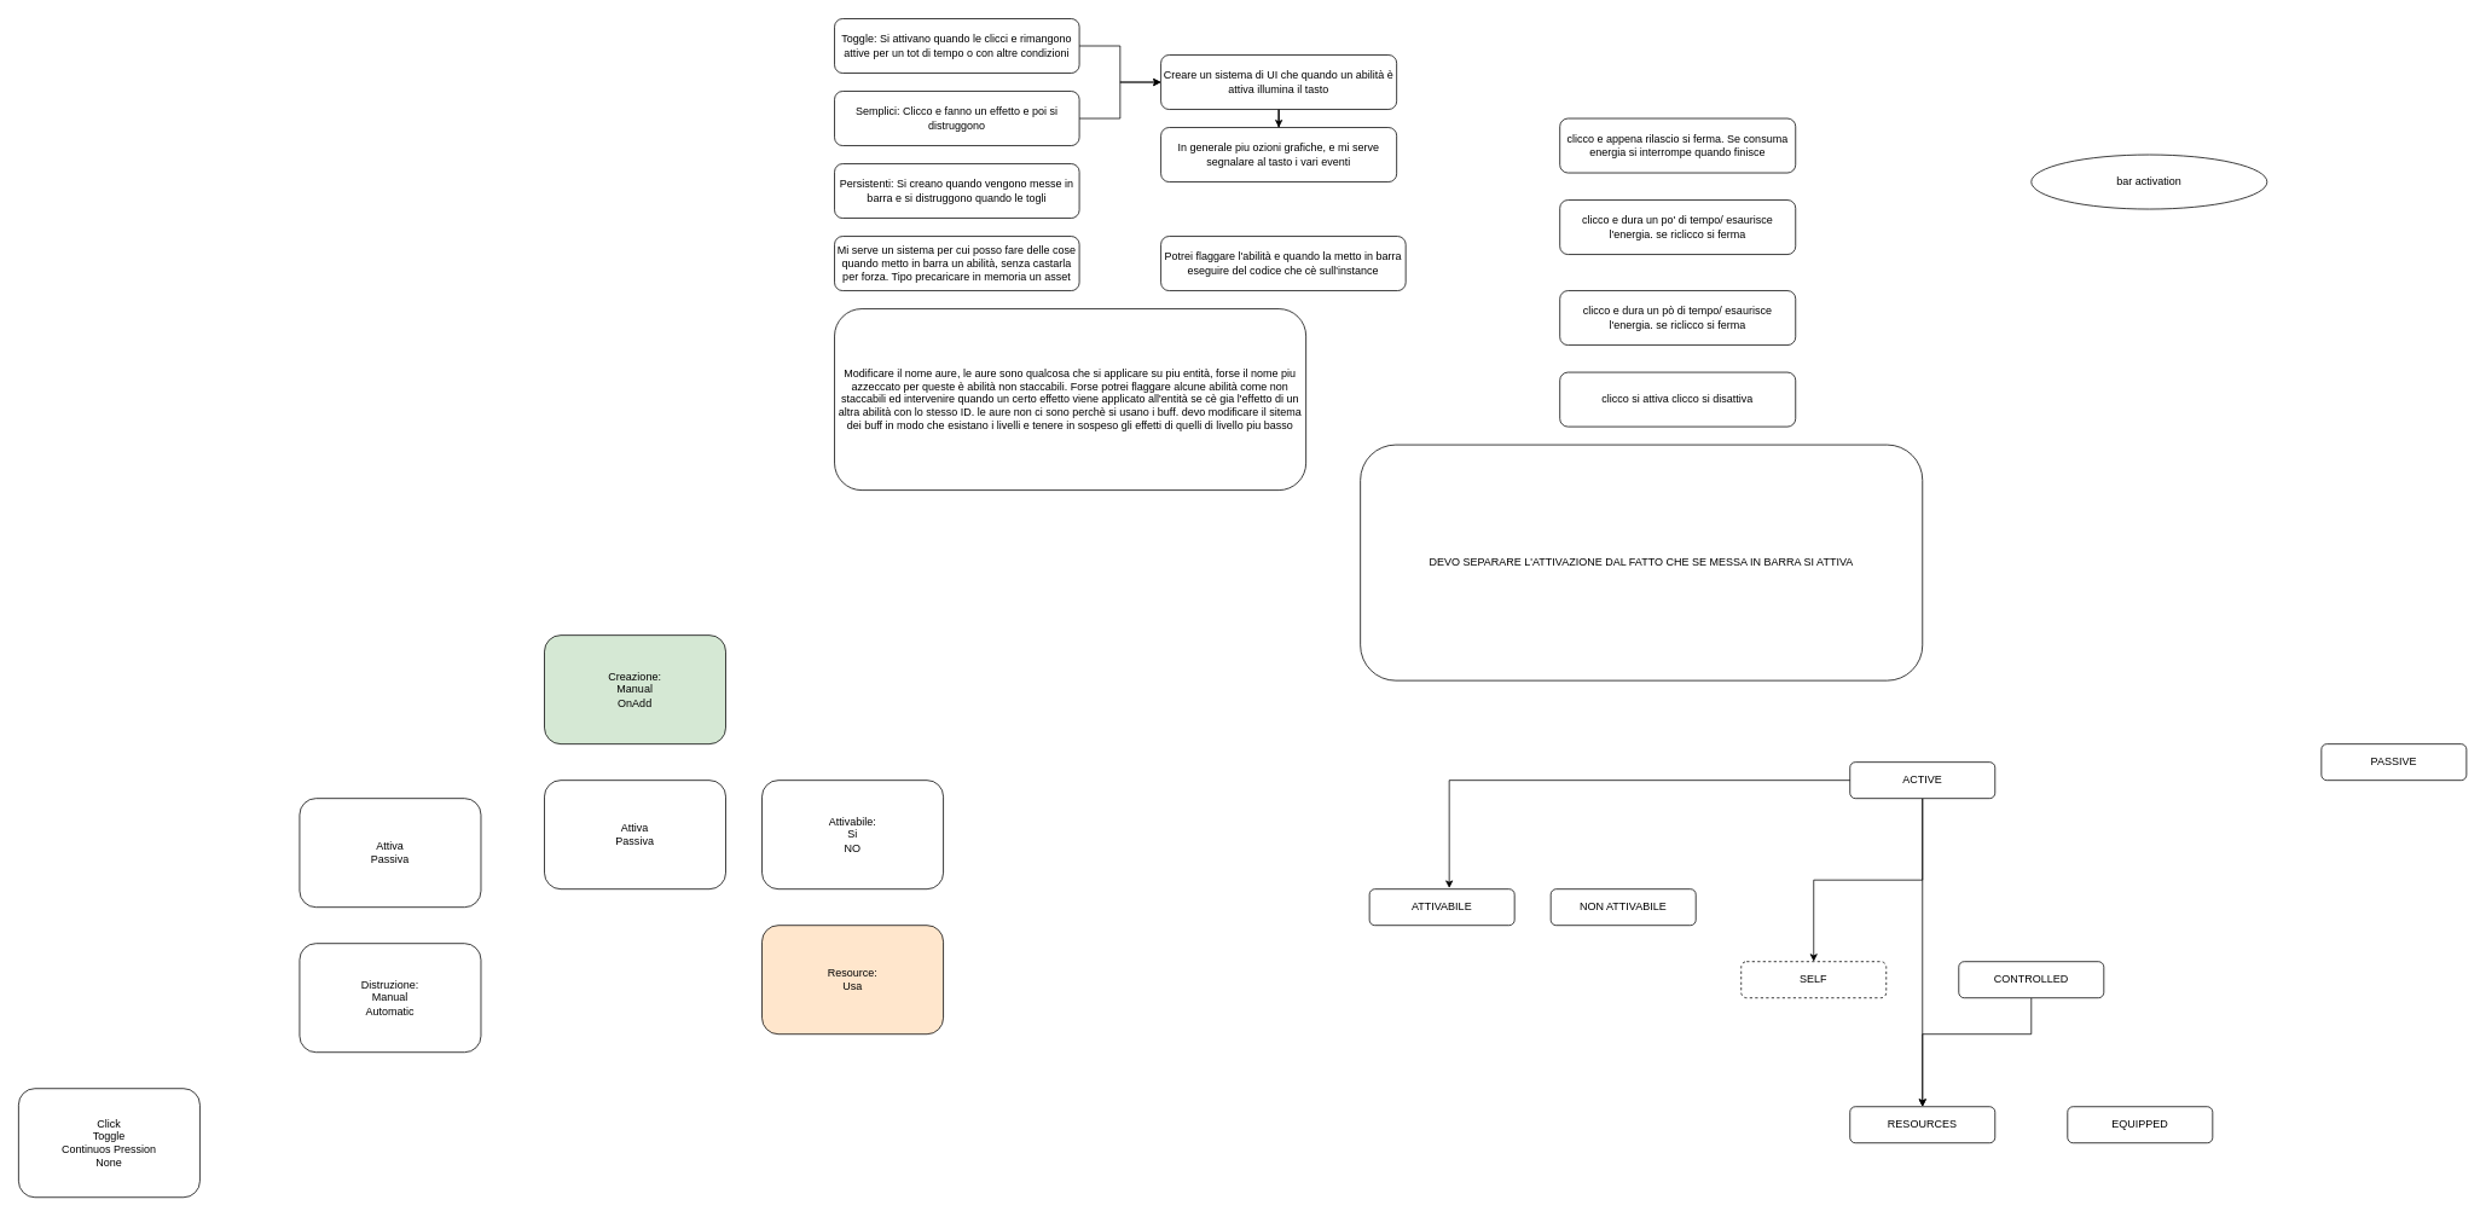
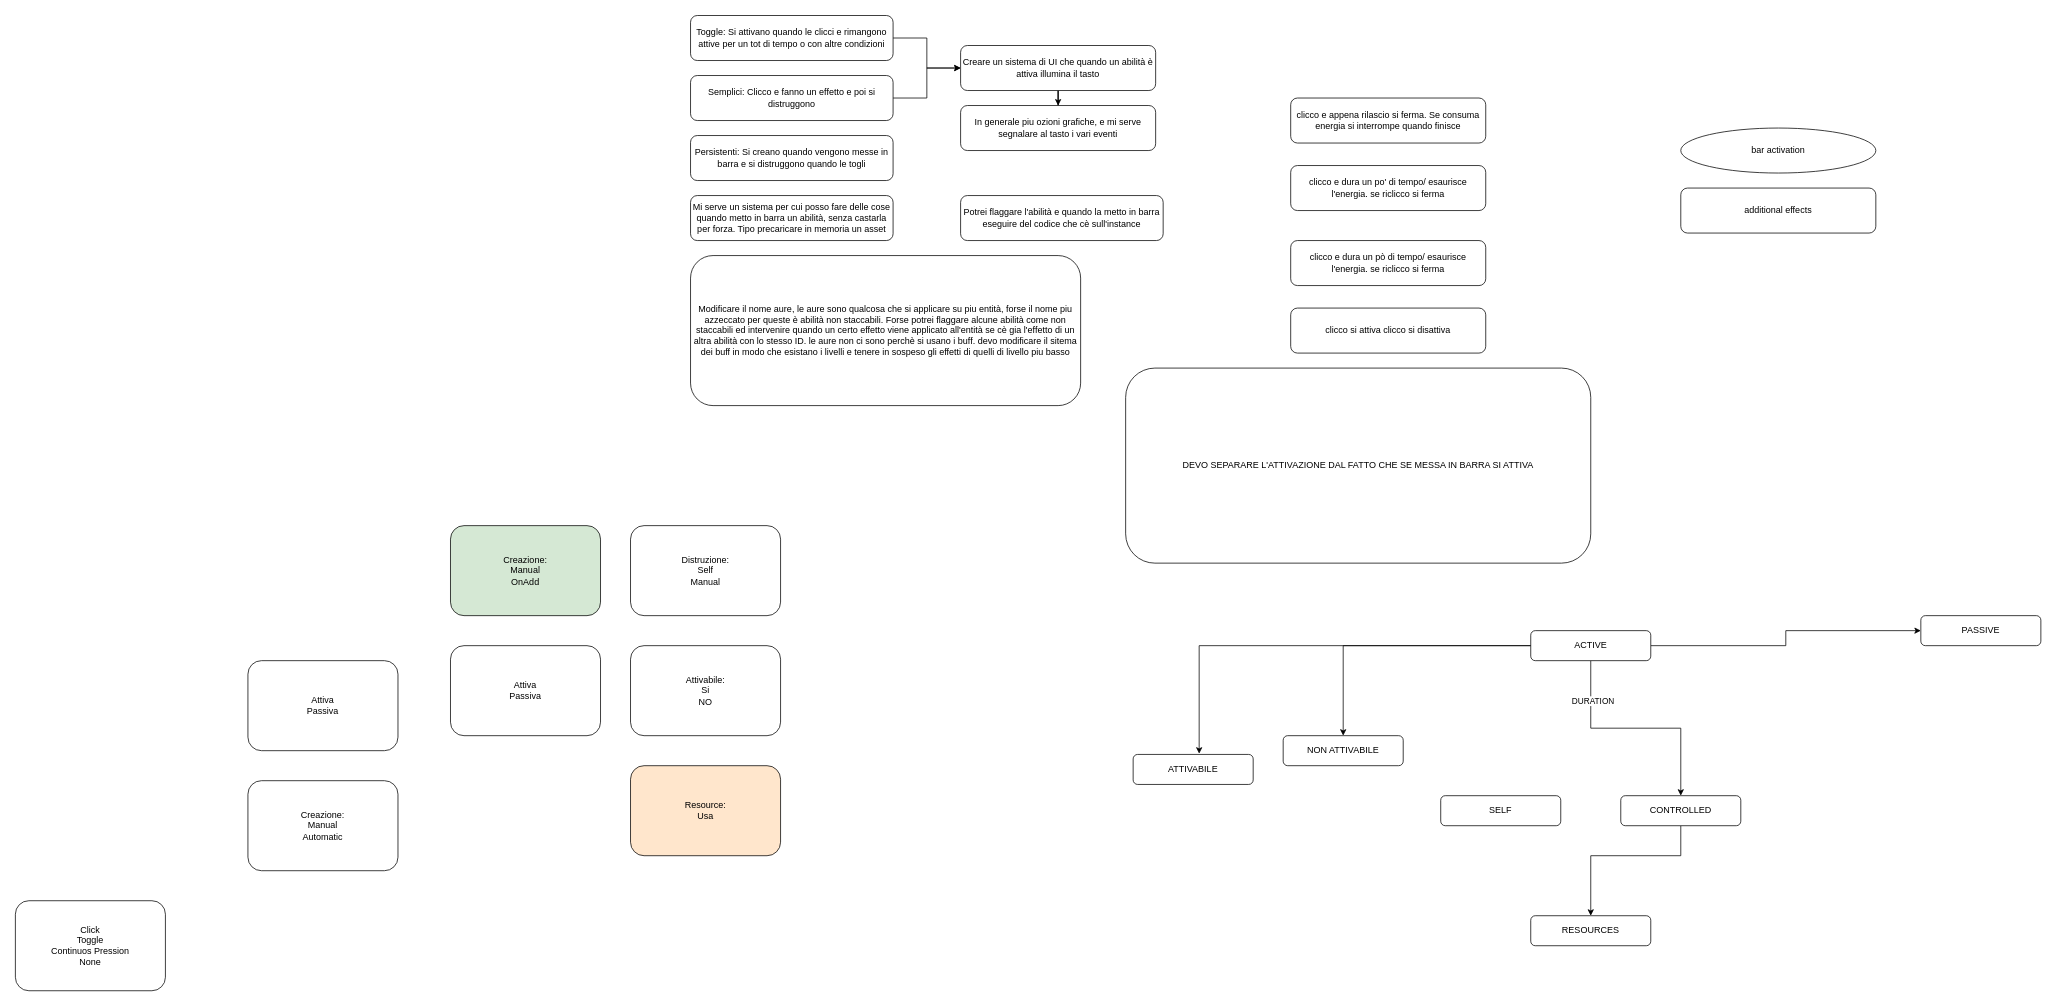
  <mxCell id="0" />
  <mxCell id="1" parent="0" />
  <mxCell id="2" style="edgeStyle=orthogonalEdgeStyle;rounded=0;orthogonalLoop=1;jettySize=auto;html=1;entryX=0;entryY=0.5;entryDx=0;entryDy=0;" parent="1" source="3" target="8" edge="1"><mxGeometry relative="1" as="geometry" /></mxCell>
  <mxCell id="3" value="Semplici: Clicco e fanno un effetto e poi si distruggono" style="rounded=1;whiteSpace=wrap;html=1;" parent="1" vertex="1"><mxGeometry x="920" y="100" width="270" height="60" as="geometry" /></mxCell>
  <mxCell id="4" value="Persistenti: Si creano quando vengono messe in barra e si distruggono quando le togli" style="rounded=1;whiteSpace=wrap;html=1;" parent="1" vertex="1"><mxGeometry x="920" y="180" width="270" height="60" as="geometry" /></mxCell>
  <mxCell id="5" style="edgeStyle=orthogonalEdgeStyle;rounded=0;orthogonalLoop=1;jettySize=auto;html=1;entryX=0;entryY=0.5;entryDx=0;entryDy=0;" parent="1" source="6" target="8" edge="1"><mxGeometry relative="1" as="geometry" /></mxCell>
  <mxCell id="6" value="Toggle: Si attivano quando le clicci e rimangono attive per un tot di tempo o con altre condizioni" style="rounded=1;whiteSpace=wrap;html=1;" parent="1" vertex="1"><mxGeometry x="920" y="20" width="270" height="60" as="geometry" /></mxCell>
  <mxCell id="7" style="edgeStyle=orthogonalEdgeStyle;rounded=0;orthogonalLoop=1;jettySize=auto;html=1;entryX=0.5;entryY=0;entryDx=0;entryDy=0;" parent="1" source="8" target="11" edge="1"><mxGeometry relative="1" as="geometry" /></mxCell>
  <mxCell id="8" value="Creare un sistema di UI che quando un abilità è attiva illumina il tasto" style="rounded=1;whiteSpace=wrap;html=1;" parent="1" vertex="1"><mxGeometry x="1280" y="60" width="260" height="60" as="geometry" /></mxCell>
  <mxCell id="9" value="Modificare il nome aure, le aure sono qualcosa che si applicare su piu entità, forse il nome piu azzeccato per queste è abilità non staccabili. Forse potrei flaggare alcune abilità come non staccabili ed intervenire quando un certo effetto viene applicato all'entità se cè gia l'effetto di un altra abilità con lo stesso ID. le aure non ci sono perchè si usano i buff. devo modificare il sitema dei buff in modo che esistano i livelli e tenere in sospeso gli effetti di quelli di livello piu basso" style="rounded=1;whiteSpace=wrap;html=1;" parent="1" vertex="1"><mxGeometry x="920" y="340" width="520" height="200" as="geometry" /></mxCell>
  <mxCell id="10" value="Mi serve un sistema per cui posso fare delle cose quando metto in barra un abilità, senza castarla per forza. Tipo precaricare in memoria un asset" style="rounded=1;whiteSpace=wrap;html=1;" parent="1" vertex="1"><mxGeometry x="920" y="260" width="270" height="60" as="geometry" /></mxCell>
  <mxCell id="11" value="In generale piu ozioni grafiche, e mi serve segnalare al tasto i vari eventi" style="rounded=1;whiteSpace=wrap;html=1;" parent="1" vertex="1"><mxGeometry x="1280" y="140" width="260" height="60" as="geometry" /></mxCell>
  <mxCell id="12" value="Potrei flaggare l'abilità e quando la metto in barra eseguire del codice che cè sull'instance" style="rounded=1;whiteSpace=wrap;html=1;" parent="1" vertex="1"><mxGeometry x="1280" y="260" width="270" height="60" as="geometry" /></mxCell>
  <mxCell id="13" value="clicco e appena rilascio si ferma. Se consuma energia si interrompe quando finisce" style="rounded=1;whiteSpace=wrap;html=1;" parent="1" vertex="1"><mxGeometry x="1720" y="130" width="260" height="60" as="geometry" /></mxCell>
  <mxCell id="14" value="clicco e dura un po' di tempo/ esaurisce l'energia. se riclicco si ferma" style="rounded=1;whiteSpace=wrap;html=1;" parent="1" vertex="1"><mxGeometry x="1720" y="220" width="260" height="60" as="geometry" /></mxCell>
  <mxCell id="15" value="clicco e dura un pò di tempo/ esaurisce l'energia. se riclicco si ferma" style="rounded=1;whiteSpace=wrap;html=1;" parent="1" vertex="1"><mxGeometry x="1720" y="320" width="260" height="60" as="geometry" /></mxCell>
  <mxCell id="16" value="clicco si attiva clicco si disattiva" style="rounded=1;whiteSpace=wrap;html=1;" parent="1" vertex="1"><mxGeometry x="1720" y="410" width="260" height="60" as="geometry" /></mxCell>
  <mxCell id="17" value="DEVO SEPARARE L'ATTIVAZIONE DAL FATTO CHE SE MESSA IN BARRA SI ATTIVA" style="rounded=1;whiteSpace=wrap;html=1;" parent="1" vertex="1"><mxGeometry x="1500" y="490" width="620" height="260" as="geometry" /></mxCell>
  <mxCell id="18" value="bar activation" style="ellipse;whiteSpace=wrap;html=1;" parent="1" vertex="1"><mxGeometry x="2240" y="170" width="260" height="60" as="geometry" /></mxCell>
+ <mxCell id="19" value="additional effects" style="rounded=1;whiteSpace=wrap;html=1;" parent="1" vertex="1"><mxGeometry x="2240" y="250" width="260" height="60" as="geometry" /></mxCell>
  <mxCell id="20" value="Attiva&lt;br&gt;Passiva" style="rounded=1;whiteSpace=wrap;html=1;" vertex="1" parent="1"><mxGeometry x="330" y="880" width="200" height="120" as="geometry" /></mxCell>
- <mxCell id="21" value="Distruzione:&lt;br&gt;Manual&lt;br&gt;Automatic" style="rounded=1;whiteSpace=wrap;html=1;" vertex="1" parent="1"><mxGeometry x="330" y="1040" width="200" height="120" as="geometry" /></mxCell>
+ <mxCell id="21" value="Creazione:&lt;br&gt;Manual&lt;br&gt;Automatic" style="rounded=1;whiteSpace=wrap;html=1;" vertex="1" parent="1"><mxGeometry x="330" y="1040" width="200" height="120" as="geometry" /></mxCell>
  <mxCell id="22" value="Click&lt;br&gt;Toggle&lt;br&gt;Continuos Pression&lt;br&gt;None" style="rounded=1;whiteSpace=wrap;html=1;" vertex="1" parent="1"><mxGeometry x="20" y="1200" width="200" height="120" as="geometry" /></mxCell>
+ <mxCell id="23" value="Distruzione:&lt;br&gt;Self&lt;br&gt;Manual" style="rounded=1;whiteSpace=wrap;html=1;" vertex="1" parent="1"><mxGeometry x="840" y="700" width="200" height="120" as="geometry" /></mxCell>
  <mxCell id="24" value="Creazione:&lt;br&gt;Manual&lt;br&gt;OnAdd" style="rounded=1;whiteSpace=wrap;html=1;fillColor=#d5e8d4;" vertex="1" parent="1"><mxGeometry x="600" y="700" width="200" height="120" as="geometry" /></mxCell>
  <mxCell id="25" value="Resource:&lt;br&gt;Usa" style="rounded=1;whiteSpace=wrap;html=1;fillColor=#ffe6cc;" vertex="1" parent="1"><mxGeometry x="840" y="1020" width="200" height="120" as="geometry" /></mxCell>
  <mxCell id="26" value="Attiva&lt;br&gt;Passiva" style="rounded=1;whiteSpace=wrap;html=1;" vertex="1" parent="1"><mxGeometry x="600" y="860" width="200" height="120" as="geometry" /></mxCell>
- <mxCell id="27" style="edgeStyle=orthogonalEdgeStyle;rounded=0;orthogonalLoop=1;jettySize=auto;html=1;entryX=0.5;entryY=0;entryDx=0;entryDy=0;" edge="1" parent="1" source="31" target="33"><mxGeometry relative="1" as="geometry" /></mxCell>
- <mxCell id="30" style="edgeStyle=orthogonalEdgeStyle;rounded=0;orthogonalLoop=1;jettySize=auto;html=1;" edge="1" parent="1" source="31" target="36"><mxGeometry relative="1" as="geometry" /></mxCell>
+ <mxCell id="27" style="edgeStyle=orthogonalEdgeStyle;rounded=0;orthogonalLoop=1;jettySize=auto;html=1;" edge="1" parent="1" source="31" target="32"><mxGeometry relative="1" as="geometry" /></mxCell>
+ <mxCell id="28" style="edgeStyle=orthogonalEdgeStyle;rounded=0;orthogonalLoop=1;jettySize=auto;html=1;entryX=0.5;entryY=0;entryDx=0;entryDy=0;" edge="1" parent="1" source="31" target="35"><mxGeometry relative="1" as="geometry" /></mxCell>
+ <mxCell id="29" value="DURATION" style="edgeLabel;html=1;align=center;verticalAlign=middle;resizable=0;points=[];" vertex="1" connectable="0" parent="28"><mxGeometry x="-0.647" y="2" relative="1" as="geometry"><mxPoint as="offset" /></mxGeometry></mxCell>
+ <mxCell id="30" style="edgeStyle=orthogonalEdgeStyle;rounded=0;orthogonalLoop=1;jettySize=auto;html=1;entryX=0.5;entryY=0;entryDx=0;entryDy=0;" edge="1" parent="1" source="31" target="39"><mxGeometry relative="1" as="geometry" /></mxCell>
  <mxCell id="31" value="ACTIVE" style="rounded=1;whiteSpace=wrap;html=1;" vertex="1" parent="1"><mxGeometry x="2040" y="840" width="160" height="40" as="geometry" /></mxCell>
  <mxCell id="32" value="PASSIVE" style="rounded=1;whiteSpace=wrap;html=1;" vertex="1" parent="1"><mxGeometry x="2560" y="820" width="160" height="40" as="geometry" /></mxCell>
- <mxCell id="33" value="SELF" style="rounded=1;whiteSpace=wrap;html=1;dashed=1;" vertex="1" parent="1"><mxGeometry x="1920" y="1060" width="160" height="40" as="geometry" /></mxCell>
+ <mxCell id="33" value="SELF" style="rounded=1;whiteSpace=wrap;html=1;" vertex="1" parent="1"><mxGeometry x="1920" y="1060" width="160" height="40" as="geometry" /></mxCell>
  <mxCell id="34" style="edgeStyle=orthogonalEdgeStyle;rounded=0;orthogonalLoop=1;jettySize=auto;html=1;" edge="1" parent="1" source="35" target="36"><mxGeometry relative="1" as="geometry"><Array as="points"><mxPoint x="2240" y="1140" /><mxPoint x="2120" y="1140" /></Array></mxGeometry></mxCell>
  <mxCell id="35" value="CONTROLLED&lt;br&gt;" style="rounded=1;whiteSpace=wrap;html=1;" vertex="1" parent="1"><mxGeometry x="2160" y="1060" width="160" height="40" as="geometry" /></mxCell>
  <mxCell id="36" value="RESOURCES" style="rounded=1;whiteSpace=wrap;html=1;" vertex="1" parent="1"><mxGeometry x="2040" y="1220" width="160" height="40" as="geometry" /></mxCell>
- <mxCell id="37" value="EQUIPPED" style="rounded=1;whiteSpace=wrap;html=1;" vertex="1" parent="1"><mxGeometry x="2280" y="1220" width="160" height="40" as="geometry" /></mxCell>
- <mxCell id="38" value="ATTIVABILE" style="rounded=1;whiteSpace=wrap;html=1;" vertex="1" parent="1"><mxGeometry x="1510" y="980" width="160" height="40" as="geometry" /></mxCell>
+ <mxCell id="38" value="ATTIVABILE" style="rounded=1;whiteSpace=wrap;html=1;" vertex="1" parent="1"><mxGeometry x="1510" y="1005" width="160" height="40" as="geometry" /></mxCell>
  <mxCell id="39" value="NON ATTIVABILE" style="rounded=1;whiteSpace=wrap;html=1;" vertex="1" parent="1"><mxGeometry x="1710" y="980" width="160" height="40" as="geometry" /></mxCell>
  <mxCell id="40" style="edgeStyle=orthogonalEdgeStyle;rounded=0;orthogonalLoop=1;jettySize=auto;html=1;entryX=0.55;entryY=-0.025;entryDx=0;entryDy=0;entryPerimeter=0;" edge="1" parent="1" source="31" target="38"><mxGeometry relative="1" as="geometry"><Array as="points"><mxPoint x="1598" y="860" /></Array></mxGeometry></mxCell>
  <mxCell id="41" value="Attivabile:&lt;br&gt;Si&lt;br&gt;NO" style="rounded=1;whiteSpace=wrap;html=1;" vertex="1" parent="1"><mxGeometry x="840" y="860" width="200" height="120" as="geometry" /></mxCell>
